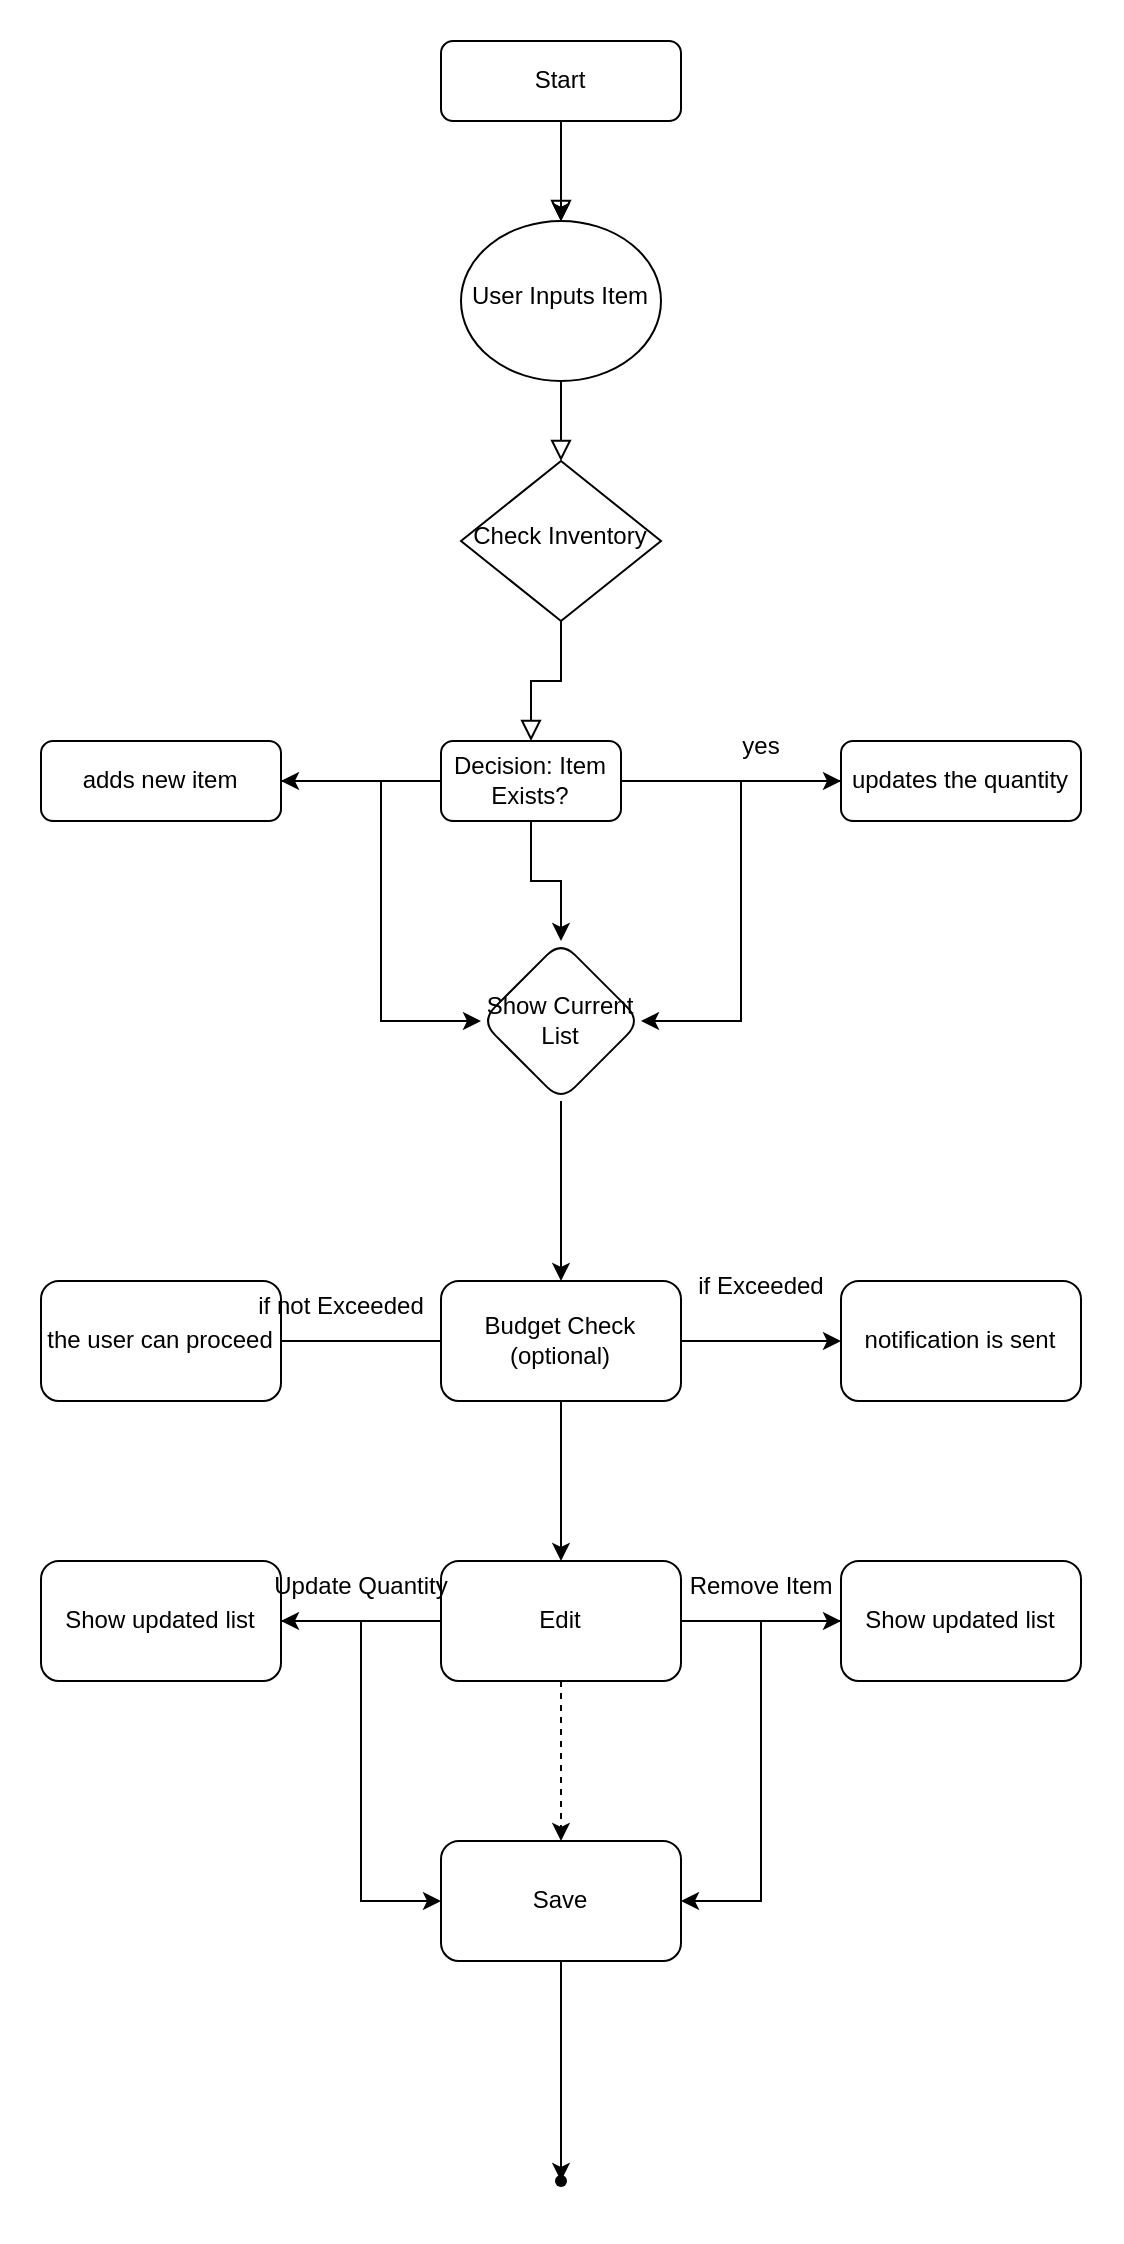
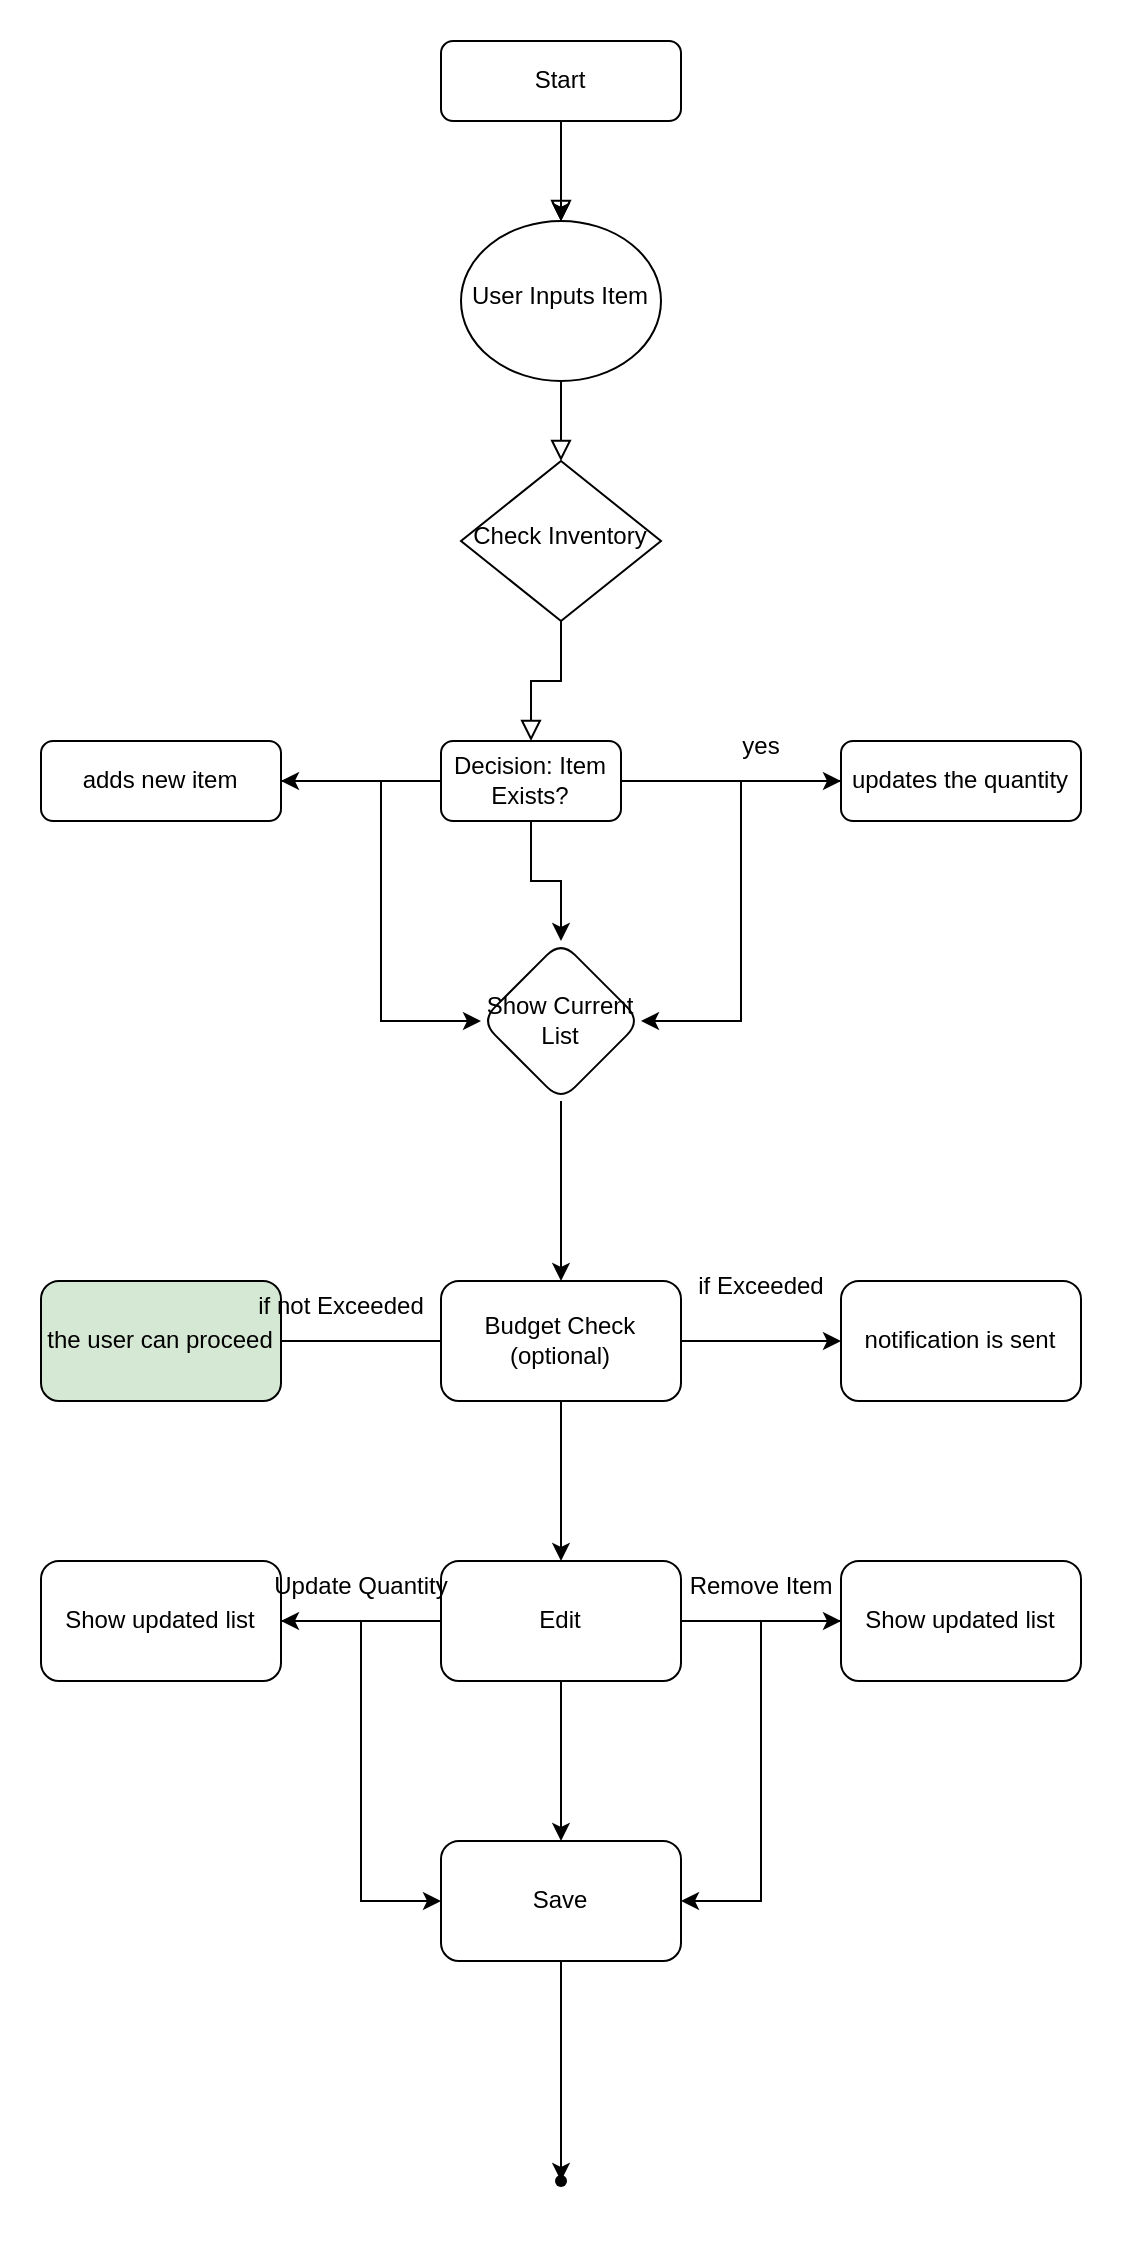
  <mxCell id="0" />
  <mxCell id="1" parent="0" />
  <mxCell id="2" value="" style="rounded=0;html=1;jettySize=auto;orthogonalLoop=1;fontSize=11;endArrow=block;endFill=0;endSize=8;strokeWidth=1;shadow=0;labelBackgroundColor=none;edgeStyle=orthogonalEdgeStyle;" edge="1" parent="1" source="5" target="7"><mxGeometry relative="1" as="geometry" /></mxCell>
  <mxCell id="3" value="" style="edgeStyle=orthogonalEdgeStyle;rounded=0;orthogonalLoop=1;jettySize=auto;html=1;" edge="1" parent="1" source="5" target="7"><mxGeometry relative="1" as="geometry" /></mxCell>
  <mxCell id="4" value="" style="edgeStyle=orthogonalEdgeStyle;rounded=0;orthogonalLoop=1;jettySize=auto;html=1;" edge="1" parent="1" source="5" target="7"><mxGeometry relative="1" as="geometry" /></mxCell>
  <mxCell id="5" value="Start" style="rounded=1;whiteSpace=wrap;html=1;fontSize=12;glass=0;strokeWidth=1;shadow=0;" vertex="1" parent="1"><mxGeometry x="220" y="20" width="120" height="40" as="geometry" /></mxCell>
  <mxCell id="6" value="" style="rounded=0;html=1;jettySize=auto;orthogonalLoop=1;fontSize=11;endArrow=block;endFill=0;endSize=8;strokeWidth=1;shadow=0;labelBackgroundColor=none;edgeStyle=orthogonalEdgeStyle;" edge="1" parent="1" source="7" target="9"><mxGeometry y="20" relative="1" as="geometry"><mxPoint as="offset" /></mxGeometry></mxCell>
  <mxCell id="7" value="User Inputs Item" style="ellipse;whiteSpace=wrap;html=1;shadow=0;fontFamily=Helvetica;fontSize=12;align=center;strokeWidth=1;spacing=6;spacingTop=-4;" vertex="1" parent="1"><mxGeometry x="230" y="110" width="100" height="80" as="geometry" /></mxCell>
  <mxCell id="8" value="" style="rounded=0;html=1;jettySize=auto;orthogonalLoop=1;fontSize=11;endArrow=block;endFill=0;endSize=8;strokeWidth=1;shadow=0;labelBackgroundColor=none;edgeStyle=orthogonalEdgeStyle;" edge="1" parent="1" source="9" target="13"><mxGeometry x="0.333" y="20" relative="1" as="geometry"><mxPoint as="offset" /></mxGeometry></mxCell>
  <mxCell id="9" value="Check Inventory" style="rhombus;whiteSpace=wrap;html=1;shadow=0;fontFamily=Helvetica;fontSize=12;align=center;strokeWidth=1;spacing=6;spacingTop=-4;" vertex="1" parent="1"><mxGeometry x="230" y="230" width="100" height="80" as="geometry" /></mxCell>
  <mxCell id="10" value="" style="edgeStyle=orthogonalEdgeStyle;rounded=0;orthogonalLoop=1;jettySize=auto;html=1;" edge="1" parent="1" source="13" target="15"><mxGeometry relative="1" as="geometry" /></mxCell>
  <mxCell id="11" value="" style="edgeStyle=orthogonalEdgeStyle;rounded=0;orthogonalLoop=1;jettySize=auto;html=1;" edge="1" parent="1" source="13" target="18"><mxGeometry relative="1" as="geometry" /></mxCell>
  <mxCell id="12" value="" style="edgeStyle=orthogonalEdgeStyle;rounded=0;orthogonalLoop=1;jettySize=auto;html=1;" edge="1" parent="1" source="13" target="20"><mxGeometry relative="1" as="geometry" /></mxCell>
  <mxCell id="13" value="Decision: Item Exists?" style="rounded=1;whiteSpace=wrap;html=1;fontSize=12;glass=0;strokeWidth=1;shadow=0;" vertex="1" parent="1"><mxGeometry x="220" y="370" width="90" height="40" as="geometry" /></mxCell>
  <mxCell id="14" style="edgeStyle=orthogonalEdgeStyle;rounded=0;orthogonalLoop=1;jettySize=auto;html=1;entryX=1;entryY=0.5;entryDx=0;entryDy=0;" edge="1" parent="1" source="15" target="20"><mxGeometry relative="1" as="geometry" /></mxCell>
  <mxCell id="15" value="updates the quantity" style="rounded=1;whiteSpace=wrap;html=1;fontSize=12;glass=0;strokeWidth=1;shadow=0;" vertex="1" parent="1"><mxGeometry x="420" y="370" width="120" height="40" as="geometry" /></mxCell>
  <mxCell id="16" value="yes" style="text;html=1;align=center;verticalAlign=middle;resizable=0;points=[];autosize=1;strokeColor=none;fillColor=none;" vertex="1" parent="1"><mxGeometry x="360" y="358" width="40" height="30" as="geometry" /></mxCell>
  <mxCell id="17" style="edgeStyle=orthogonalEdgeStyle;rounded=0;orthogonalLoop=1;jettySize=auto;html=1;entryX=0;entryY=0.5;entryDx=0;entryDy=0;" edge="1" parent="1" source="18" target="20"><mxGeometry relative="1" as="geometry" /></mxCell>
  <mxCell id="18" value="adds new item" style="rounded=1;whiteSpace=wrap;html=1;fontSize=12;glass=0;strokeWidth=1;shadow=0;" vertex="1" parent="1"><mxGeometry x="20" y="370" width="120" height="40" as="geometry" /></mxCell>
  <mxCell id="19" value="" style="edgeStyle=orthogonalEdgeStyle;rounded=0;orthogonalLoop=1;jettySize=auto;html=1;" edge="1" parent="1" source="20" target="24"><mxGeometry relative="1" as="geometry" /></mxCell>
  <mxCell id="20" value="Show Current List" style="rhombus;whiteSpace=wrap;html=1;rounded=1;glass=0;strokeWidth=1;shadow=0;" vertex="1" parent="1"><mxGeometry x="240" y="470" width="80" height="80" as="geometry" /></mxCell>
  <mxCell id="21" value="" style="edgeStyle=orthogonalEdgeStyle;rounded=0;orthogonalLoop=1;jettySize=auto;html=1;" edge="1" parent="1" source="24" target="25"><mxGeometry relative="1" as="geometry" /></mxCell>
  <mxCell id="22" value="" style="edgeStyle=orthogonalEdgeStyle;rounded=0;orthogonalLoop=1;jettySize=auto;html=1;endArrow=none;" edge="1" parent="1" source="24" target="27"><mxGeometry relative="1" as="geometry" /></mxCell>
  <mxCell id="23" value="" style="edgeStyle=orthogonalEdgeStyle;rounded=0;orthogonalLoop=1;jettySize=auto;html=1;" edge="1" parent="1" source="24" target="32"><mxGeometry relative="1" as="geometry" /></mxCell>
  <mxCell id="24" value="Budget Check (optional)" style="whiteSpace=wrap;html=1;rounded=1;glass=0;strokeWidth=1;shadow=0;" vertex="1" parent="1"><mxGeometry x="220" y="640" width="120" height="60" as="geometry" /></mxCell>
  <mxCell id="25" value="notification is sent" style="whiteSpace=wrap;html=1;rounded=1;glass=0;strokeWidth=1;shadow=0;" vertex="1" parent="1"><mxGeometry x="420" y="640" width="120" height="60" as="geometry" /></mxCell>
  <mxCell id="26" value="if Exceeded" style="text;html=1;align=center;verticalAlign=middle;resizable=0;points=[];autosize=1;strokeColor=none;fillColor=none;" vertex="1" parent="1"><mxGeometry x="335" y="628" width="90" height="30" as="geometry" /></mxCell>
- <mxCell id="27" value="the user can proceed" style="whiteSpace=wrap;html=1;rounded=1;glass=0;strokeWidth=1;shadow=0;" vertex="1" parent="1"><mxGeometry x="20" y="640" width="120" height="60" as="geometry" /></mxCell>
+ <mxCell id="27" value="the user can proceed" style="whiteSpace=wrap;html=1;rounded=1;glass=0;strokeWidth=1;shadow=0;fillColor=#d5e8d4;" vertex="1" parent="1"><mxGeometry x="20" y="640" width="120" height="60" as="geometry" /></mxCell>
  <mxCell id="28" value="if not Exceeded" style="text;html=1;align=center;verticalAlign=middle;resizable=0;points=[];autosize=1;strokeColor=none;fillColor=none;" vertex="1" parent="1"><mxGeometry x="115" y="638" width="110" height="30" as="geometry" /></mxCell>
- <mxCell id="29" value="" style="edgeStyle=orthogonalEdgeStyle;rounded=0;orthogonalLoop=1;jettySize=auto;html=1;dashed=1;" edge="1" parent="1" source="32" target="34"><mxGeometry relative="1" as="geometry" /></mxCell>
+ <mxCell id="29" value="" style="edgeStyle=orthogonalEdgeStyle;rounded=0;orthogonalLoop=1;jettySize=auto;html=1;" edge="1" parent="1" source="32" target="34"><mxGeometry relative="1" as="geometry" /></mxCell>
  <mxCell id="30" value="" style="edgeStyle=orthogonalEdgeStyle;rounded=0;orthogonalLoop=1;jettySize=auto;html=1;" edge="1" parent="1" source="32" target="37"><mxGeometry relative="1" as="geometry" /></mxCell>
  <mxCell id="31" value="" style="edgeStyle=orthogonalEdgeStyle;rounded=0;orthogonalLoop=1;jettySize=auto;html=1;" edge="1" parent="1" source="32" target="39"><mxGeometry relative="1" as="geometry" /></mxCell>
  <mxCell id="32" value="Edit" style="whiteSpace=wrap;html=1;rounded=1;glass=0;strokeWidth=1;shadow=0;" vertex="1" parent="1"><mxGeometry x="220" y="780" width="120" height="60" as="geometry" /></mxCell>
  <mxCell id="33" value="" style="edgeStyle=orthogonalEdgeStyle;rounded=0;orthogonalLoop=1;jettySize=auto;html=1;" edge="1" parent="1" source="34" target="35"><mxGeometry relative="1" as="geometry" /></mxCell>
  <mxCell id="34" value="Save" style="whiteSpace=wrap;html=1;rounded=1;glass=0;strokeWidth=1;shadow=0;" vertex="1" parent="1"><mxGeometry x="220" y="920" width="120" height="60" as="geometry" /></mxCell>
  <mxCell id="35" value="" style="shape=waypoint;sketch=0;size=6;pointerEvents=1;points=[];fillColor=default;resizable=0;rotatable=0;perimeter=centerPerimeter;snapToPoint=1;rounded=1;glass=0;strokeWidth=1;shadow=0;" vertex="1" parent="1"><mxGeometry x="270" y="1080" width="20" height="20" as="geometry" /></mxCell>
  <mxCell id="36" style="edgeStyle=orthogonalEdgeStyle;rounded=0;orthogonalLoop=1;jettySize=auto;html=1;entryX=1;entryY=0.5;entryDx=0;entryDy=0;" edge="1" parent="1" source="37" target="34"><mxGeometry relative="1" as="geometry" /></mxCell>
  <mxCell id="37" value="Show updated list" style="whiteSpace=wrap;html=1;rounded=1;glass=0;strokeWidth=1;shadow=0;" vertex="1" parent="1"><mxGeometry x="420" y="780" width="120" height="60" as="geometry" /></mxCell>
  <mxCell id="38" style="edgeStyle=orthogonalEdgeStyle;rounded=0;orthogonalLoop=1;jettySize=auto;html=1;entryX=0;entryY=0.5;entryDx=0;entryDy=0;" edge="1" parent="1" source="39" target="34"><mxGeometry relative="1" as="geometry" /></mxCell>
  <mxCell id="39" value="Show updated list" style="whiteSpace=wrap;html=1;rounded=1;glass=0;strokeWidth=1;shadow=0;" vertex="1" parent="1"><mxGeometry x="20" y="780" width="120" height="60" as="geometry" /></mxCell>
  <mxCell id="40" value="Remove Item" style="text;html=1;align=center;verticalAlign=middle;resizable=0;points=[];autosize=1;strokeColor=none;fillColor=none;" vertex="1" parent="1"><mxGeometry x="335" y="778" width="90" height="30" as="geometry" /></mxCell>
  <mxCell id="41" value="Update Quantity" style="text;html=1;align=center;verticalAlign=middle;resizable=0;points=[];autosize=1;strokeColor=none;fillColor=none;" vertex="1" parent="1"><mxGeometry x="125" y="778" width="110" height="30" as="geometry" /></mxCell>
